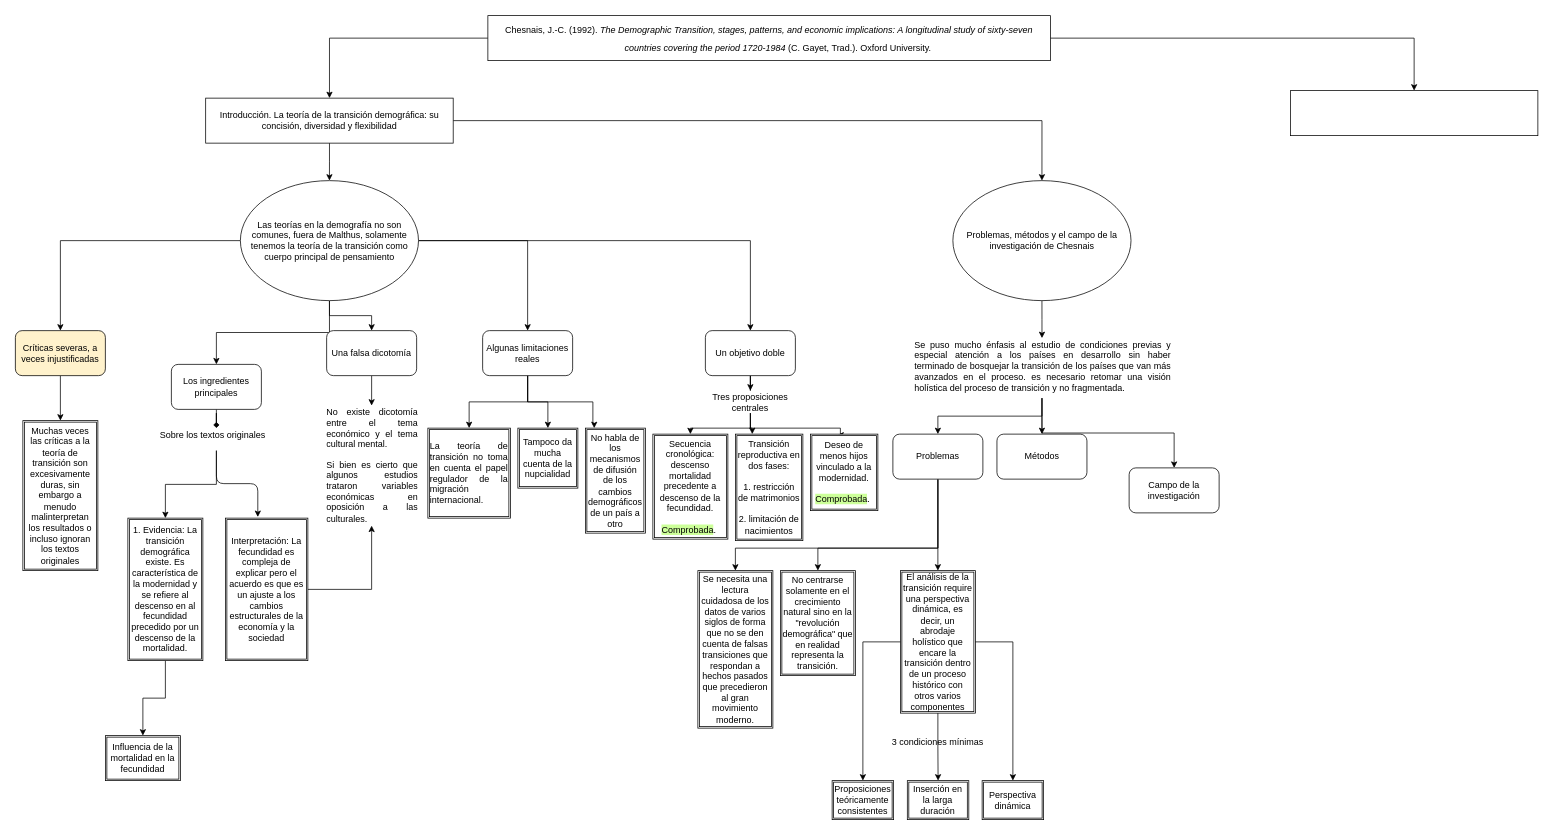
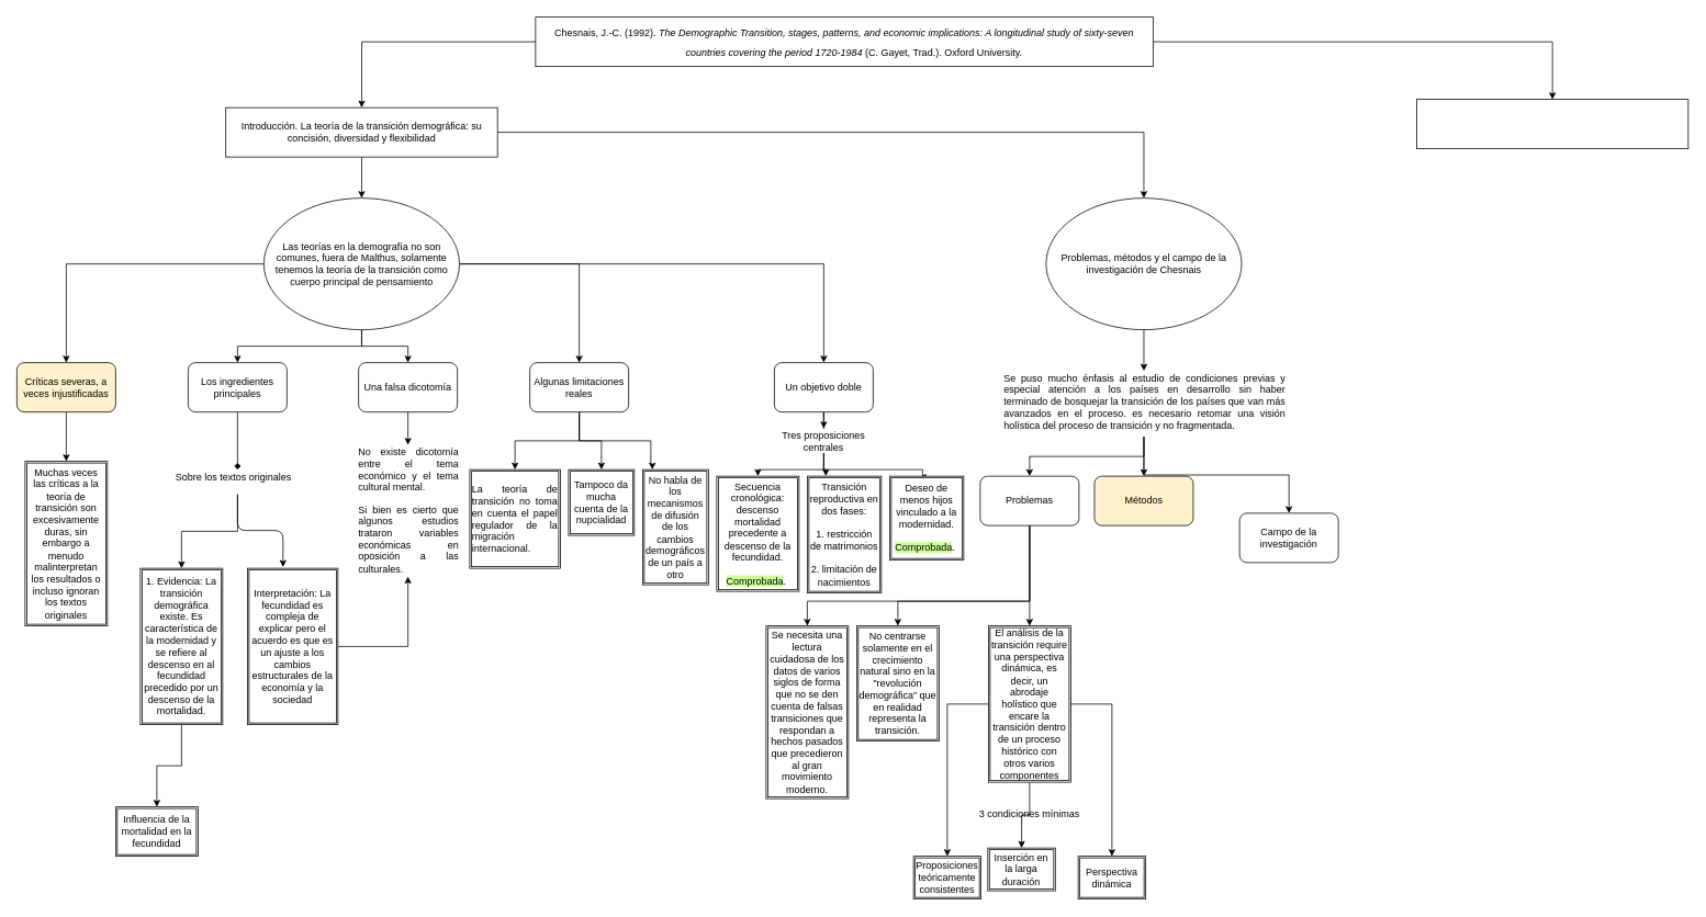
  <mxCell id="0" />
  <mxCell id="1" parent="0" />
  <mxCell id="2" style="edgeStyle=orthogonalEdgeStyle;rounded=0;orthogonalLoop=1;jettySize=auto;html=1;" parent="1" source="4" target="7" edge="1"><mxGeometry relative="1" as="geometry" /></mxCell>
  <mxCell id="3" style="edgeStyle=orthogonalEdgeStyle;rounded=0;orthogonalLoop=1;jettySize=auto;html=1;" parent="1" source="4" target="8" edge="1"><mxGeometry relative="1" as="geometry" /></mxCell>
  <mxCell id="4" value="&lt;div class=&quot;csl-bib-body&quot; style=&quot;line-height: 2 ; margin-left: 2em ; text-indent: -2em&quot;&gt;&lt;br/&gt;  &lt;div class=&quot;csl-entry&quot;&gt;Chesnais, J.-C. (1992). &lt;i&gt;The Demographic Transition, stages, patterns, and economic implications: A longitudinal study of sixty-seven countries covering the period 1720-1984&lt;/i&gt; (C. Gayet, Trad.). Oxford University.&lt;/div&gt;&lt;br/&gt;  &lt;span class=&quot;Z3988&quot; title=&quot;url_ver=Z39.88-2004&amp;amp;ctx_ver=Z39.88-2004&amp;amp;rfr_id=info%3Asid%2Fzotero.org%3A2&amp;amp;rft_val_fmt=info%3Aofi%2Ffmt%3Akev%3Amtx%3Abook&amp;amp;rft.genre=book&amp;amp;rft.btitle=The%20Demographic%20Transition%2C%20stages%2C%20patterns%2C%20and%20economic%20implications%3A%20a%20longitudinal%20study%20of%20sixty-seven%20countries%20covering%20the%20period%201720-1984&amp;amp;rft.place=Clarendon%2C%20Oxfor&amp;amp;rft.publisher=Oxford%20University&amp;amp;rft.aufirst=Jean-Claude&amp;amp;rft.aulast=Chesnais&amp;amp;rft.au=Jean-Claude%20Chesnais&amp;amp;rft.au=Cecilia%20Gayet&amp;amp;rft.date=1992&amp;amp;rft.tpages=p.%201%20-%2025%20y%20p.%2026%20-%2027%20-%2046&quot;&gt;&lt;/span&gt;&lt;/div&gt;" style="rounded=0;whiteSpace=wrap;html=1;" parent="1" vertex="1"><mxGeometry x="650" y="20" width="750" height="60" as="geometry" /></mxCell>
  <mxCell id="5" value="" style="edgeStyle=orthogonalEdgeStyle;rounded=0;orthogonalLoop=1;jettySize=auto;html=1;" parent="1" source="7" target="14" edge="1"><mxGeometry relative="1" as="geometry" /></mxCell>
  <mxCell id="6" style="edgeStyle=orthogonalEdgeStyle;rounded=0;orthogonalLoop=1;jettySize=auto;html=1;" edge="1" parent="1" source="7" target="58"><mxGeometry relative="1" as="geometry" /></mxCell>
  <mxCell id="7" value="Introducción. La teoría de la transición demográfica: su concisión, diversidad y flexibilidad" style="rounded=0;whiteSpace=wrap;html=1;" parent="1" vertex="1"><mxGeometry x="273.75" y="130" width="330" height="60" as="geometry" /></mxCell>
  <mxCell id="8" value="" style="rounded=0;whiteSpace=wrap;html=1;" parent="1" vertex="1"><mxGeometry x="1720" y="120" width="330" height="60" as="geometry" /></mxCell>
  <mxCell id="9" style="edgeStyle=orthogonalEdgeStyle;rounded=0;orthogonalLoop=1;jettySize=auto;html=1;entryX=0.5;entryY=0;entryDx=0;entryDy=0;" parent="1" source="14" target="16" edge="1"><mxGeometry relative="1" as="geometry" /></mxCell>
  <mxCell id="10" style="edgeStyle=orthogonalEdgeStyle;rounded=0;orthogonalLoop=1;jettySize=auto;html=1;" parent="1" source="14" target="18" edge="1"><mxGeometry relative="1" as="geometry" /></mxCell>
  <mxCell id="11" style="edgeStyle=orthogonalEdgeStyle;rounded=0;orthogonalLoop=1;jettySize=auto;html=1;entryX=0.5;entryY=0;entryDx=0;entryDy=0;" parent="1" source="14" target="20" edge="1"><mxGeometry relative="1" as="geometry" /></mxCell>
  <mxCell id="12" style="edgeStyle=orthogonalEdgeStyle;rounded=0;orthogonalLoop=1;jettySize=auto;html=1;" parent="1" source="14" target="24" edge="1"><mxGeometry relative="1" as="geometry" /></mxCell>
  <mxCell id="13" style="edgeStyle=orthogonalEdgeStyle;rounded=0;orthogonalLoop=1;jettySize=auto;html=1;entryX=0.5;entryY=0;entryDx=0;entryDy=0;" parent="1" source="14" target="26" edge="1"><mxGeometry relative="1" as="geometry"><mxPoint x="900" y="430" as="targetPoint" /></mxGeometry></mxCell>
  <mxCell id="14" value="Las teorías en la demografía no son comunes, fuera de Malthus, solamente tenemos la teoría de la transición como cuerpo principal de pensamiento" style="ellipse;whiteSpace=wrap;html=1;" parent="1" vertex="1"><mxGeometry x="320" y="240" width="237.5" height="160" as="geometry" /></mxCell>
  <mxCell id="15" value="" style="edgeStyle=orthogonalEdgeStyle;rounded=0;orthogonalLoop=1;jettySize=auto;html=1;" parent="1" source="16" target="27" edge="1"><mxGeometry relative="1" as="geometry" /></mxCell>
  <mxCell id="16" value="Críticas severas, a veces injustificadas" style="rounded=1;whiteSpace=wrap;html=1;fillColor=#fff2cc;" parent="1" vertex="1"><mxGeometry x="20" y="440" width="120" height="60" as="geometry" /></mxCell>
  <mxCell id="17" value="" style="edgeStyle=orthogonalEdgeStyle;rounded=0;orthogonalLoop=1;jettySize=auto;html=1;endArrow=diamond;" parent="1" source="18" target="31" edge="1"><mxGeometry relative="1" as="geometry" /></mxCell>
- <mxCell id="18" value="Los ingredientes principales" style="rounded=1;whiteSpace=wrap;html=1;" parent="1" vertex="1"><mxGeometry x="228" y="485" width="120" height="60" as="geometry" /></mxCell>
+ <mxCell id="18" value="Los ingredientes principales" style="rounded=1;whiteSpace=wrap;html=1;" parent="1" vertex="1"><mxGeometry x="228" y="440" width="120" height="60" as="geometry" /></mxCell>
  <mxCell id="19" value="" style="edgeStyle=orthogonalEdgeStyle;rounded=0;orthogonalLoop=1;jettySize=auto;html=1;" parent="1" source="20" target="36" edge="1"><mxGeometry relative="1" as="geometry" /></mxCell>
  <mxCell id="20" value="Una falsa dicotomía" style="rounded=1;whiteSpace=wrap;html=1;" parent="1" vertex="1"><mxGeometry x="435" y="440" width="120" height="60" as="geometry" /></mxCell>
  <mxCell id="21" style="edgeStyle=orthogonalEdgeStyle;rounded=0;orthogonalLoop=1;jettySize=auto;html=1;exitX=0.5;exitY=1;exitDx=0;exitDy=0;entryX=0.5;entryY=0;entryDx=0;entryDy=0;" parent="1" source="24" target="37" edge="1"><mxGeometry relative="1" as="geometry" /></mxCell>
  <mxCell id="22" style="edgeStyle=orthogonalEdgeStyle;rounded=0;orthogonalLoop=1;jettySize=auto;html=1;entryX=0.147;entryY=0;entryDx=0;entryDy=0;entryPerimeter=0;" parent="1" target="39" edge="1"><mxGeometry relative="1" as="geometry"><mxPoint x="703.067" y="495" as="sourcePoint" /><mxPoint x="820" y="565" as="targetPoint" /><Array as="points"><mxPoint x="703" y="535" /><mxPoint x="790" y="535" /><mxPoint x="790" y="565" /><mxPoint x="792" y="565" /></Array></mxGeometry></mxCell>
  <mxCell id="23" style="edgeStyle=orthogonalEdgeStyle;rounded=0;orthogonalLoop=1;jettySize=auto;html=1;" parent="1" source="24" target="38" edge="1"><mxGeometry relative="1" as="geometry" /></mxCell>
  <mxCell id="24" value="Algunas limitaciones reales" style="rounded=1;whiteSpace=wrap;html=1;" parent="1" vertex="1"><mxGeometry x="643" y="440" width="120" height="60" as="geometry" /></mxCell>
  <mxCell id="25" value="" style="edgeStyle=orthogonalEdgeStyle;rounded=0;orthogonalLoop=1;jettySize=auto;html=1;entryX=0.5;entryY=0;entryDx=0;entryDy=0;" edge="1" parent="1" source="26" target="43"><mxGeometry relative="1" as="geometry" /></mxCell>
  <mxCell id="26" value="Un objetivo doble" style="rounded=1;whiteSpace=wrap;html=1;" parent="1" vertex="1"><mxGeometry x="940" y="440" width="120" height="60" as="geometry" /></mxCell>
  <mxCell id="27" value="Muchas veces las críticas a la teoría de transición son excesivamente duras, sin embargo a menudo malinterpretan los resultados o incluso ignoran los textos originales" style="shape=ext;double=1;whiteSpace=wrap;html=1;" parent="1" vertex="1"><mxGeometry x="30" y="560" width="100" height="200" as="geometry" /></mxCell>
  <mxCell id="28" value="" style="edgeStyle=orthogonalEdgeStyle;rounded=0;orthogonalLoop=1;jettySize=auto;html=1;" parent="1" source="29" target="32" edge="1"><mxGeometry relative="1" as="geometry" /></mxCell>
  <mxCell id="29" value="1. Evidencia: La transición demográfica existe. Es característica de la modernidad y se refiere al descenso en al fecundidad precedido por un descenso de la mortalidad." style="shape=ext;double=1;whiteSpace=wrap;html=1;" parent="1" vertex="1"><mxGeometry x="170" y="690" width="100" height="190" as="geometry" /></mxCell>
  <mxCell id="30" value="" style="edgeStyle=orthogonalEdgeStyle;rounded=0;orthogonalLoop=1;jettySize=auto;html=1;" parent="1" source="31" target="29" edge="1"><mxGeometry relative="1" as="geometry" /></mxCell>
  <mxCell id="31" value="&lt;p style=&quot;text-align: justify&quot;&gt;&lt;span style=&quot;font-size: 12px ; font-weight: normal ; line-height: 70%&quot;&gt;Sobre los textos originales&lt;/span&gt;&lt;/p&gt;" style="text;html=1;strokeColor=none;fillColor=none;spacing=5;spacingTop=-20;whiteSpace=wrap;overflow=hidden;rounded=0;" parent="1" vertex="1"><mxGeometry x="208" y="570" width="160" height="30" as="geometry" /></mxCell>
  <mxCell id="32" value="Influencia de la mortalidad en la fecundidad" style="shape=ext;double=1;whiteSpace=wrap;html=1;" parent="1" vertex="1"><mxGeometry x="140" y="980" width="100" height="60" as="geometry" /></mxCell>
  <mxCell id="33" style="edgeStyle=orthogonalEdgeStyle;rounded=0;orthogonalLoop=1;jettySize=auto;html=1;entryX=0.5;entryY=1;entryDx=0;entryDy=0;" edge="1" parent="1" source="34" target="36"><mxGeometry relative="1" as="geometry" /></mxCell>
  <mxCell id="34" value="Interpretación: La fecundidad es compleja de explicar pero el acuerdo es que es un ajuste a los cambios estructurales de la economía y la sociedad" style="shape=ext;double=1;whiteSpace=wrap;html=1;" parent="1" vertex="1"><mxGeometry x="300" y="690" width="110" height="190" as="geometry" /></mxCell>
  <mxCell id="35" value="" style="endArrow=classic;html=1;exitX=0.5;exitY=1;exitDx=0;exitDy=0;entryX=0.393;entryY=-0.008;entryDx=0;entryDy=0;entryPerimeter=0;edgeStyle=elbowEdgeStyle;elbow=vertical;" parent="1" source="31" target="34" edge="1"><mxGeometry width="50" height="50" relative="1" as="geometry"><mxPoint x="348" y="670" as="sourcePoint" /><mxPoint x="440" y="780" as="targetPoint" /></mxGeometry></mxCell>
  <mxCell id="36" value="&lt;p style=&quot;text-align: justify&quot;&gt;&lt;span style=&quot;font-size: 12px ; font-weight: normal ; line-height: 70%&quot;&gt;No existe dicotomía entre el tema económico y el tema cultural mental.&lt;/span&gt;&lt;/p&gt;&lt;p style=&quot;text-align: justify&quot;&gt;Si bien es cierto que algunos estudios trataron variables económicas en oposición a las culturales.&lt;/p&gt;&lt;p style=&quot;text-align: justify&quot;&gt;&lt;br&gt;&lt;/p&gt;" style="text;html=1;strokeColor=none;fillColor=none;spacing=5;spacingTop=-20;whiteSpace=wrap;overflow=hidden;rounded=0;" parent="1" vertex="1"><mxGeometry x="430" y="540" width="130" height="160" as="geometry" /></mxCell>
  <mxCell id="37" value="&lt;p style=&quot;text-align: justify&quot;&gt;La teoría de transición no toma en cuenta el papel regulador de la migración internacional.&lt;br&gt;&lt;/p&gt;" style="shape=ext;double=1;whiteSpace=wrap;html=1;" parent="1" vertex="1"><mxGeometry x="570" y="570" width="110" height="120" as="geometry" /></mxCell>
  <mxCell id="38" value="&lt;span style=&quot;text-align: justify&quot;&gt;Tampoco da mucha cuenta de la nupcialidad&lt;/span&gt;" style="shape=ext;double=1;whiteSpace=wrap;html=1;" parent="1" vertex="1"><mxGeometry x="690" y="570" width="80" height="80" as="geometry" /></mxCell>
  <mxCell id="39" value="&lt;span style=&quot;text-align: justify&quot;&gt;No habla de los mecanismos de difusión de los cambios demográficos de un país a otro&lt;br&gt;&lt;/span&gt;" style="shape=ext;double=1;whiteSpace=wrap;html=1;" parent="1" vertex="1"><mxGeometry x="780" y="570" width="80" height="140" as="geometry" /></mxCell>
  <mxCell id="40" style="edgeStyle=orthogonalEdgeStyle;rounded=0;orthogonalLoop=1;jettySize=auto;html=1;" edge="1" parent="1" source="43" target="44"><mxGeometry relative="1" as="geometry" /></mxCell>
  <mxCell id="41" style="edgeStyle=orthogonalEdgeStyle;rounded=0;orthogonalLoop=1;jettySize=auto;html=1;entryX=0.25;entryY=0;entryDx=0;entryDy=0;" edge="1" parent="1" source="43" target="45"><mxGeometry relative="1" as="geometry" /></mxCell>
  <mxCell id="42" style="edgeStyle=orthogonalEdgeStyle;rounded=0;orthogonalLoop=1;jettySize=auto;html=1;entryX=0.4;entryY=0.014;entryDx=0;entryDy=0;entryPerimeter=0;" edge="1" parent="1" source="43" target="46"><mxGeometry relative="1" as="geometry"><Array as="points"><mxPoint x="1000" y="570" /><mxPoint x="1120" y="570" /></Array></mxGeometry></mxCell>
  <mxCell id="43" value="&lt;p&gt;&lt;span style=&quot;font-size: 12px ; font-weight: normal ; line-height: 70%&quot;&gt;Tres proposiciones centrales&lt;/span&gt;&lt;/p&gt;" style="text;html=1;strokeColor=none;fillColor=none;spacing=5;spacingTop=-20;whiteSpace=wrap;overflow=hidden;rounded=0;align=center;" parent="1" vertex="1"><mxGeometry x="920" y="520" width="160" height="30" as="geometry" /></mxCell>
  <mxCell id="44" value="Secuencia cronológica: descenso mortalidad precedente a descenso de la fecundidad.&lt;br&gt;&lt;br&gt;&lt;span style=&quot;background-color: rgb(204 , 255 , 153)&quot;&gt;Comprobada&lt;/span&gt;.&amp;nbsp;" style="shape=ext;double=1;whiteSpace=wrap;html=1;" vertex="1" parent="1"><mxGeometry x="870" y="578" width="100" height="140" as="geometry" /></mxCell>
  <mxCell id="45" value="Transición reproductiva en dos fases:&lt;br&gt;&lt;br&gt;&lt;span&gt;1. restricción de matrimonios&lt;br&gt;&lt;/span&gt;&lt;br&gt;&lt;span&gt;2. limitación de nacimientos&lt;/span&gt;" style="shape=ext;double=1;whiteSpace=wrap;html=1;" vertex="1" parent="1"><mxGeometry x="980" y="578" width="90" height="142" as="geometry" /></mxCell>
  <mxCell id="46" value="Deseo de menos hijos vinculado a la modernidad.&lt;br&gt;&lt;br&gt;&lt;span style=&quot;background-color: rgb(204 , 255 , 153)&quot;&gt;Comprobada&lt;/span&gt;.&amp;nbsp;" style="shape=ext;double=1;whiteSpace=wrap;html=1;" vertex="1" parent="1"><mxGeometry x="1080" y="578" width="90" height="102" as="geometry" /></mxCell>
  <mxCell id="47" value="" style="edgeStyle=orthogonalEdgeStyle;rounded=0;orthogonalLoop=1;jettySize=auto;html=1;" edge="1" parent="1" source="50" target="55"><mxGeometry relative="1" as="geometry" /></mxCell>
  <mxCell id="48" style="edgeStyle=orthogonalEdgeStyle;rounded=0;orthogonalLoop=1;jettySize=auto;html=1;entryX=0.5;entryY=0;entryDx=0;entryDy=0;" edge="1" parent="1" source="50" target="54"><mxGeometry relative="1" as="geometry" /></mxCell>
  <mxCell id="49" style="edgeStyle=orthogonalEdgeStyle;rounded=0;orthogonalLoop=1;jettySize=auto;html=1;entryX=0.5;entryY=0;entryDx=0;entryDy=0;" edge="1" parent="1" source="50" target="56"><mxGeometry relative="1" as="geometry" /></mxCell>
  <mxCell id="50" value="&lt;p style=&quot;text-align: justify&quot;&gt;&lt;span style=&quot;font-size: 12px ; font-weight: normal ; line-height: 70%&quot;&gt;Se puso mucho énfasis al estudio de condiciones previas y especial atención a los países en desarrollo sin haber terminado de bosquejar la transición de los países que van más avanzados en el proceso. es necesario retomar una visión holística del proceso de transición y no fragmentada.&lt;/span&gt;&lt;/p&gt;" style="text;html=1;strokeColor=none;fillColor=none;spacing=5;spacingTop=-20;whiteSpace=wrap;overflow=hidden;rounded=0;" vertex="1" parent="1"><mxGeometry x="1213.75" y="450" width="350" height="80" as="geometry" /></mxCell>
  <mxCell id="51" value="" style="edgeStyle=orthogonalEdgeStyle;rounded=0;orthogonalLoop=1;jettySize=auto;html=1;" edge="1" parent="1" source="54" target="60"><mxGeometry relative="1" as="geometry" /></mxCell>
  <mxCell id="52" style="edgeStyle=orthogonalEdgeStyle;rounded=0;orthogonalLoop=1;jettySize=auto;html=1;" edge="1" parent="1" source="54" target="68"><mxGeometry relative="1" as="geometry"><Array as="points"><mxPoint x="1250" y="730" /><mxPoint x="1090" y="730" /></Array></mxGeometry></mxCell>
  <mxCell id="53" style="edgeStyle=orthogonalEdgeStyle;rounded=0;orthogonalLoop=1;jettySize=auto;html=1;" edge="1" parent="1" source="54" target="69"><mxGeometry relative="1" as="geometry"><Array as="points"><mxPoint x="1250" y="730" /><mxPoint x="980" y="730" /></Array></mxGeometry></mxCell>
  <mxCell id="54" value="Problemas" style="rounded=1;whiteSpace=wrap;html=1;" vertex="1" parent="1"><mxGeometry x="1190" y="578" width="120" height="60" as="geometry" /></mxCell>
- <mxCell id="55" value="Métodos" style="rounded=1;whiteSpace=wrap;html=1;" vertex="1" parent="1"><mxGeometry x="1328.75" y="578" width="120" height="60" as="geometry" /></mxCell>
+ <mxCell id="55" value="Métodos" style="rounded=1;whiteSpace=wrap;html=1;fillColor=#fff2cc;" vertex="1" parent="1"><mxGeometry x="1328.75" y="578" width="120" height="60" as="geometry" /></mxCell>
  <mxCell id="56" value="Campo de la investigación" style="rounded=1;whiteSpace=wrap;html=1;" vertex="1" parent="1"><mxGeometry x="1505" y="623" width="120" height="60" as="geometry" /></mxCell>
  <mxCell id="57" value="" style="edgeStyle=orthogonalEdgeStyle;rounded=0;orthogonalLoop=1;jettySize=auto;html=1;" edge="1" parent="1" source="58" target="50"><mxGeometry relative="1" as="geometry" /></mxCell>
  <mxCell id="58" value="Problemas, métodos y el campo de la investigación de Chesnais" style="ellipse;whiteSpace=wrap;html=1;" vertex="1" parent="1"><mxGeometry x="1270" y="240" width="237.5" height="160" as="geometry" /></mxCell>
  <mxCell id="59" value="" style="group" vertex="1" connectable="0" parent="1"><mxGeometry x="1109" y="760" width="282" height="332" as="geometry" /></mxCell>
  <mxCell id="60" value="El análisis de la transición require una perspectiva dinámica, es decir, un abrodaje holístico que encare la transición dentro de un proceso histórico con otros varios componentes" style="shape=ext;double=1;whiteSpace=wrap;html=1;" vertex="1" parent="59"><mxGeometry x="91" width="100" height="190" as="geometry" /></mxCell>
  <mxCell id="61" value="&lt;p style=&quot;&quot;&gt;&lt;span style=&quot;font-size: 12px ; font-weight: normal ; line-height: 70%&quot;&gt;3 condiciones mínimas&lt;/span&gt;&lt;/p&gt;" style="text;html=1;strokeColor=none;fillColor=none;spacing=5;spacingTop=-20;whiteSpace=wrap;overflow=hidden;rounded=0;align=center;" vertex="1" parent="59"><mxGeometry x="71" y="220" width="140" height="30" as="geometry" /></mxCell>
  <mxCell id="62" value="Proposiciones teóricamente consistentes" style="shape=ext;double=1;whiteSpace=wrap;html=1;align=center;" vertex="1" parent="59"><mxGeometry y="280" width="82" height="52" as="geometry" /></mxCell>
  <mxCell id="63" style="edgeStyle=orthogonalEdgeStyle;rounded=0;orthogonalLoop=1;jettySize=auto;html=1;entryX=0.5;entryY=0;entryDx=0;entryDy=0;" edge="1" parent="59" source="60" target="62"><mxGeometry relative="1" as="geometry" /></mxCell>
- <mxCell id="64" value="Inserción en la larga duración" style="shape=ext;double=1;whiteSpace=wrap;html=1;align=center;" vertex="1" parent="59"><mxGeometry x="100.25" y="280" width="82" height="52" as="geometry" /></mxCell>
+ <mxCell id="64" value="Inserción en la larga duración" style="shape=ext;double=1;whiteSpace=wrap;html=1;align=center;" vertex="1" parent="59"><mxGeometry x="90.25" y="270" width="82" height="52" as="geometry" /></mxCell>
  <mxCell id="65" value="" style="edgeStyle=orthogonalEdgeStyle;rounded=0;orthogonalLoop=1;jettySize=auto;html=1;" edge="1" parent="59" source="60" target="64"><mxGeometry relative="1" as="geometry" /></mxCell>
  <mxCell id="66" value="Perspectiva dinámica" style="shape=ext;double=1;whiteSpace=wrap;html=1;align=center;" vertex="1" parent="59"><mxGeometry x="200" y="280" width="82" height="52" as="geometry" /></mxCell>
  <mxCell id="67" style="edgeStyle=orthogonalEdgeStyle;rounded=0;orthogonalLoop=1;jettySize=auto;html=1;" edge="1" parent="59" source="60" target="66"><mxGeometry relative="1" as="geometry" /></mxCell>
  <mxCell id="68" value="No centrarse solamente en el crecimiento natural sino en la &quot;revolución demográfica&quot; que en realidad representa la transición." style="shape=ext;double=1;whiteSpace=wrap;html=1;align=center;" vertex="1" parent="1"><mxGeometry x="1040" y="760" width="100" height="140" as="geometry" /></mxCell>
  <mxCell id="69" value="Se necesita una lectura cuidadosa de los datos de varios siglos de forma que no se den cuenta de falsas transiciones que respondan a hechos pasados que precedieron al gran movimiento moderno." style="shape=ext;double=1;whiteSpace=wrap;html=1;align=center;" vertex="1" parent="1"><mxGeometry x="930" y="760" width="100" height="210" as="geometry" /></mxCell>
